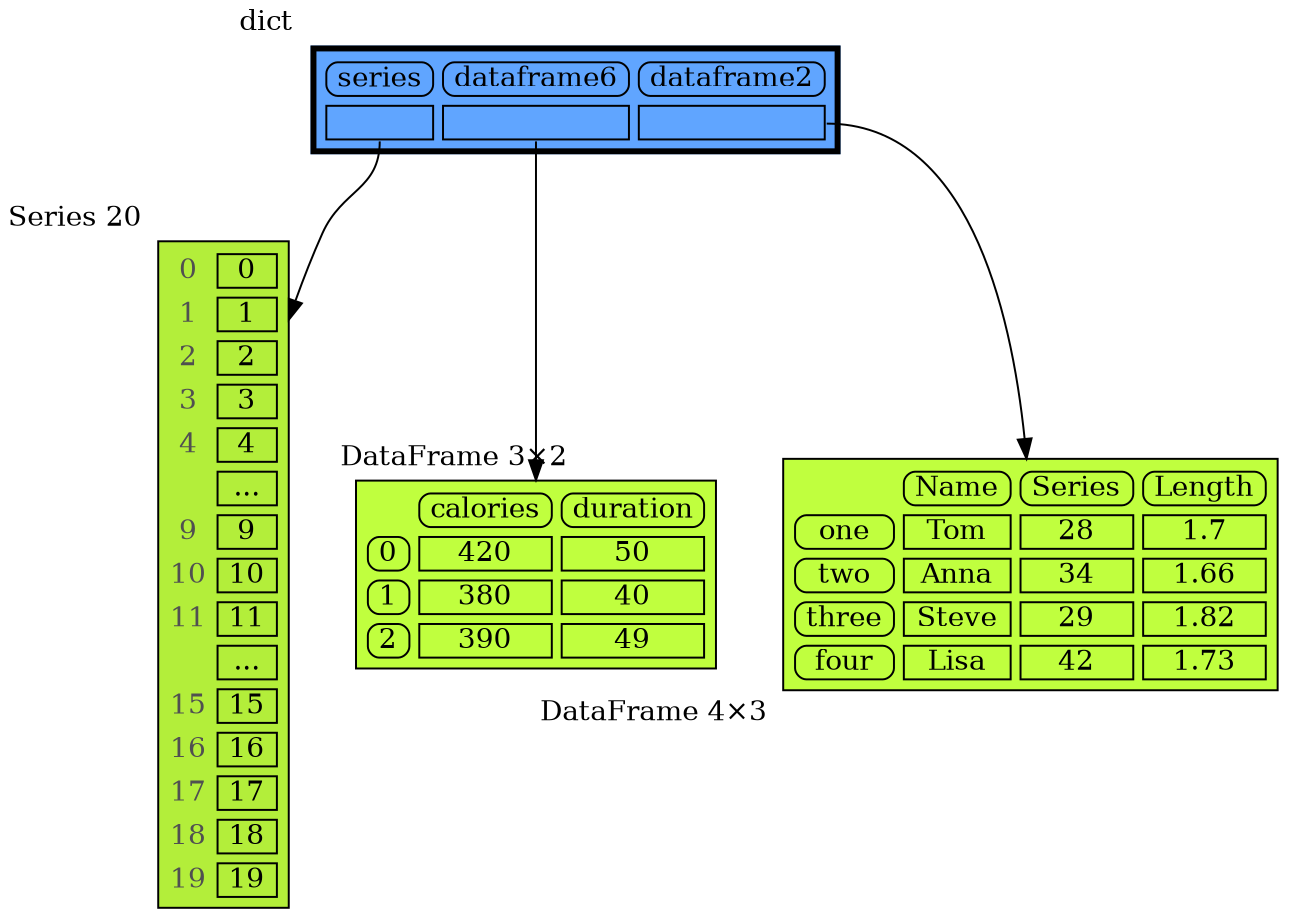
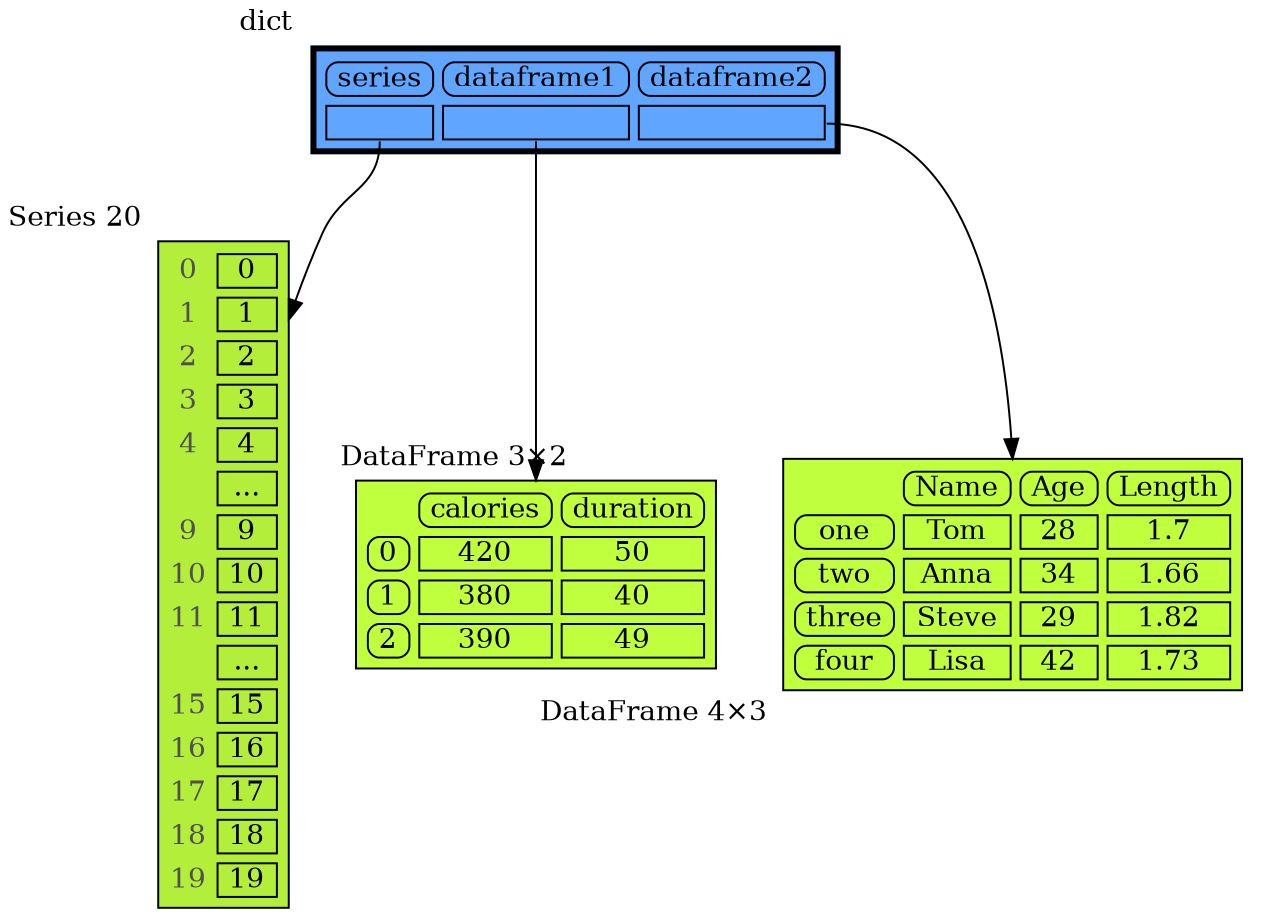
  digraph {
    node [shape=plaintext]
    edge [headport=table style=solid]
    n1 [label=< <TABLE BORDER="1" CELLBORDER="1" CELLSPACING="5" CELLPADDING="0" BGCOLOR="olivedrab2" PORT="table">     <TR><TD BORDER="0"><font color="#505050">0</font></TD><TD BORDER="1"> 0 </TD></TR>     <TR><TD BORDER="0"><font color="#505050">1</font></TD><TD BORDER="1"> 1 </TD></TR>     <TR><TD BORDER="0"><font color="#505050">2</font></TD><TD BORDER="1"> 2 </TD></TR>     <TR><TD BORDER="0"><font color="#505050">3</font></TD><TD BORDER="1"> 3 </TD></TR>     <TR><TD BORDER="0"><font color="#505050">4</font></TD><TD BORDER="1"> 4 </TD></TR>     <TR><TD BORDER="0">  </TD><TD BORDER="1" >...</TD></TR>     <TR><TD BORDER="0"><font color="#505050">9</font></TD><TD BORDER="1"> 9 </TD></TR>     <TR><TD BORDER="0"><font color="#505050">10</font></TD><TD BORDER="1"> 10 </TD></TR>     <TR><TD BORDER="0"><font color="#505050">11</font></TD><TD BORDER="1"> 11 </TD></TR>     <TR><TD BORDER="0">  </TD><TD BORDER="1" >...</TD></TR>     <TR><TD BORDER="0"><font color="#505050">15</font></TD><TD BORDER="1"> 15 </TD></TR>     <TR><TD BORDER="0"><font color="#505050">16</font></TD><TD BORDER="1"> 16 </TD></TR>     <TR><TD BORDER="0"><font color="#505050">17</font></TD><TD BORDER="1"> 17 </TD></TR>     <TR><TD BORDER="0"><font color="#505050">18</font></TD><TD BORDER="1"> 18 </TD></TR>     <TR><TD BORDER="0"><font color="#505050">19</font></TD><TD BORDER="1"> 19 </TD></TR> </TABLE> > xlabel="Series 20"]
    n2 [label=< <TABLE BORDER="1" CELLBORDER="1" CELLSPACING="5" CELLPADDING="0" BGCOLOR="olivedrab1" PORT="table">     <TR><TD BORDER="0">  </TD><TD BORDER="1" STYLE="ROUNDED"> calories </TD><TD BORDER="1" STYLE="ROUNDED"> duration </TD></TR>     <TR><TD BORDER="1" STYLE="ROUNDED"> 0 </TD><TD BORDER="1"> 420 </TD><TD BORDER="1"> 50 </TD></TR>     <TR><TD BORDER="1" STYLE="ROUNDED"> 1 </TD><TD BORDER="1"> 380 </TD><TD BORDER="1"> 40 </TD></TR>     <TR><TD BORDER="1" STYLE="ROUNDED"> 2 </TD><TD BORDER="1"> 390 </TD><TD BORDER="1"> 49 </TD></TR> </TABLE> > xlabel="DataFrame 3⨯2"]
-   n3 [label=< <TABLE BORDER="1" CELLBORDER="1" CELLSPACING="5" CELLPADDING="0" BGCOLOR="olivedrab1" PORT="table">     <TR><TD BORDER="0">  </TD><TD BORDER="1" STYLE="ROUNDED"> Name </TD><TD BORDER="1" STYLE="ROUNDED"> Series </TD><TD BORDER="1" STYLE="ROUNDED"> Length </TD></TR>     <TR><TD BORDER="1" STYLE="ROUNDED"> one </TD><TD BORDER="1"> Tom </TD><TD BORDER="1"> 28 </TD><TD BORDER="1"> 1.7 </TD></TR>     <TR><TD BORDER="1" STYLE="ROUNDED"> two </TD><TD BORDER="1"> Anna </TD><TD BORDER="1"> 34 </TD><TD BORDER="1"> 1.66 </TD></TR>     <TR><TD BORDER="1" STYLE="ROUNDED"> three </TD><TD BORDER="1"> Steve </TD><TD BORDER="1"> 29 </TD><TD BORDER="1"> 1.82 </TD></TR>     <TR><TD BORDER="1" STYLE="ROUNDED"> four </TD><TD BORDER="1"> Lisa </TD><TD BORDER="1"> 42 </TD><TD BORDER="1"> 1.73 </TD></TR> </TABLE> > xlabel="DataFrame 4⨯3"]
-   n4 [label=< <TABLE BORDER="3" CELLBORDER="1" CELLSPACING="5" CELLPADDING="0" BGCOLOR="#60a5ff" PORT="table">     <TR><TD BORDER="1" STYLE="ROUNDED"> series </TD><TD BORDER="1" STYLE="ROUNDED"> dataframe6 </TD><TD BORDER="1" STYLE="ROUNDED"> dataframe2 </TD></TR>     <TR><TD BORDER="1" PORT="ref0"> </TD><TD BORDER="1" PORT="ref1"> </TD><TD BORDER="1" PORT="ref2"> </TD></TR> </TABLE> > xlabel=dict]
+   n3 [label=< <TABLE BORDER="1" CELLBORDER="1" CELLSPACING="5" CELLPADDING="0" BGCOLOR="olivedrab1" PORT="table">     <TR><TD BORDER="0">  </TD><TD BORDER="1" STYLE="ROUNDED"> Name </TD><TD BORDER="1" STYLE="ROUNDED"> Age </TD><TD BORDER="1" STYLE="ROUNDED"> Length </TD></TR>     <TR><TD BORDER="1" STYLE="ROUNDED"> one </TD><TD BORDER="1"> Tom </TD><TD BORDER="1"> 28 </TD><TD BORDER="1"> 1.7 </TD></TR>     <TR><TD BORDER="1" STYLE="ROUNDED"> two </TD><TD BORDER="1"> Anna </TD><TD BORDER="1"> 34 </TD><TD BORDER="1"> 1.66 </TD></TR>     <TR><TD BORDER="1" STYLE="ROUNDED"> three </TD><TD BORDER="1"> Steve </TD><TD BORDER="1"> 29 </TD><TD BORDER="1"> 1.82 </TD></TR>     <TR><TD BORDER="1" STYLE="ROUNDED"> four </TD><TD BORDER="1"> Lisa </TD><TD BORDER="1"> 42 </TD><TD BORDER="1"> 1.73 </TD></TR> </TABLE> > xlabel="DataFrame 4⨯3"]
+   n4 [label=< <TABLE BORDER="3" CELLBORDER="1" CELLSPACING="5" CELLPADDING="0" BGCOLOR="#60a5ff" PORT="table">     <TR><TD BORDER="1" STYLE="ROUNDED"> series </TD><TD BORDER="1" STYLE="ROUNDED"> dataframe1 </TD><TD BORDER="1" STYLE="ROUNDED"> dataframe2 </TD></TR>     <TR><TD BORDER="1" PORT="ref0"> </TD><TD BORDER="1" PORT="ref1"> </TD><TD BORDER="1" PORT="ref2"> </TD></TR> </TABLE> > xlabel=dict]
    subgraph sub_1 {
      rank=same
      n1
      n2
      n3
    }
    n1 -> n2 [style=invis weight=10]
    n2 -> n3 [style=invis weight=10]
    n4 -> n1 [tailport=ref0]
    n4 -> n2 [tailport=ref1]
    n4 -> n3 [tailport=ref2]
  }
